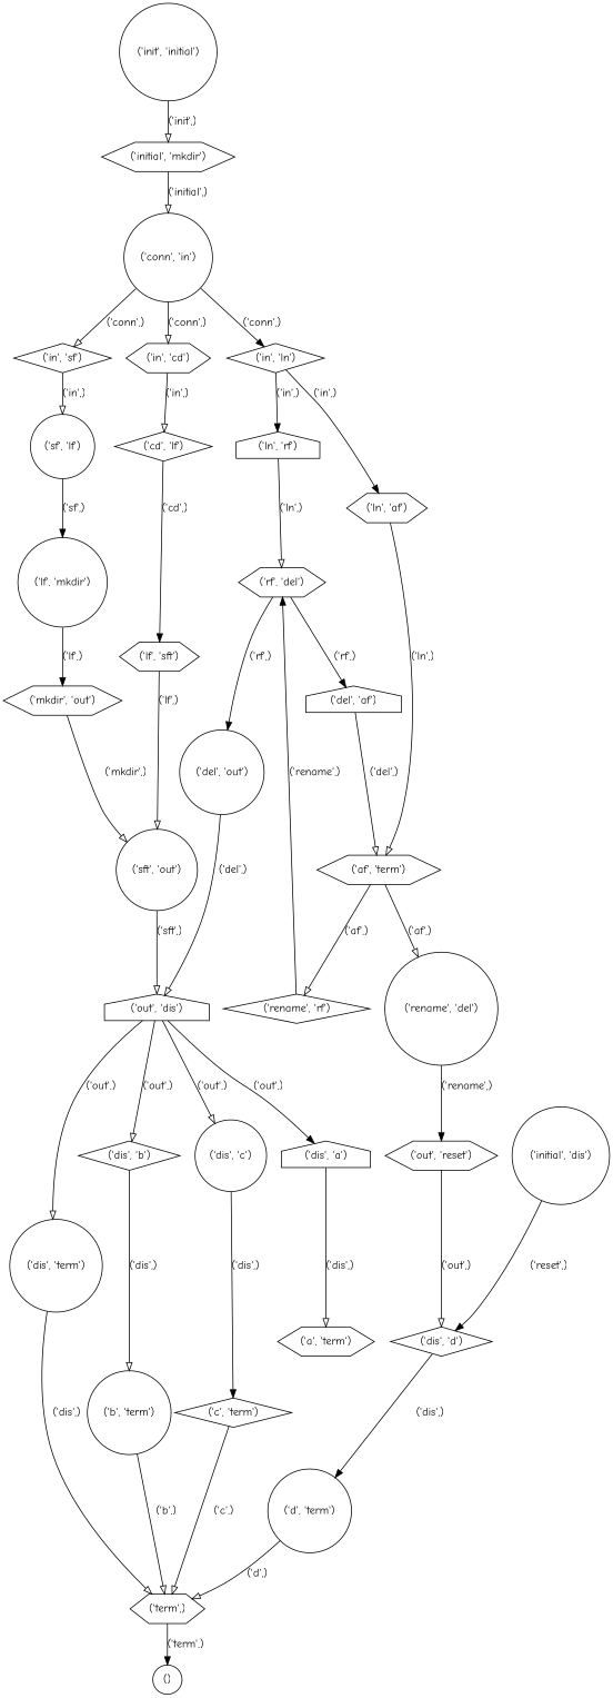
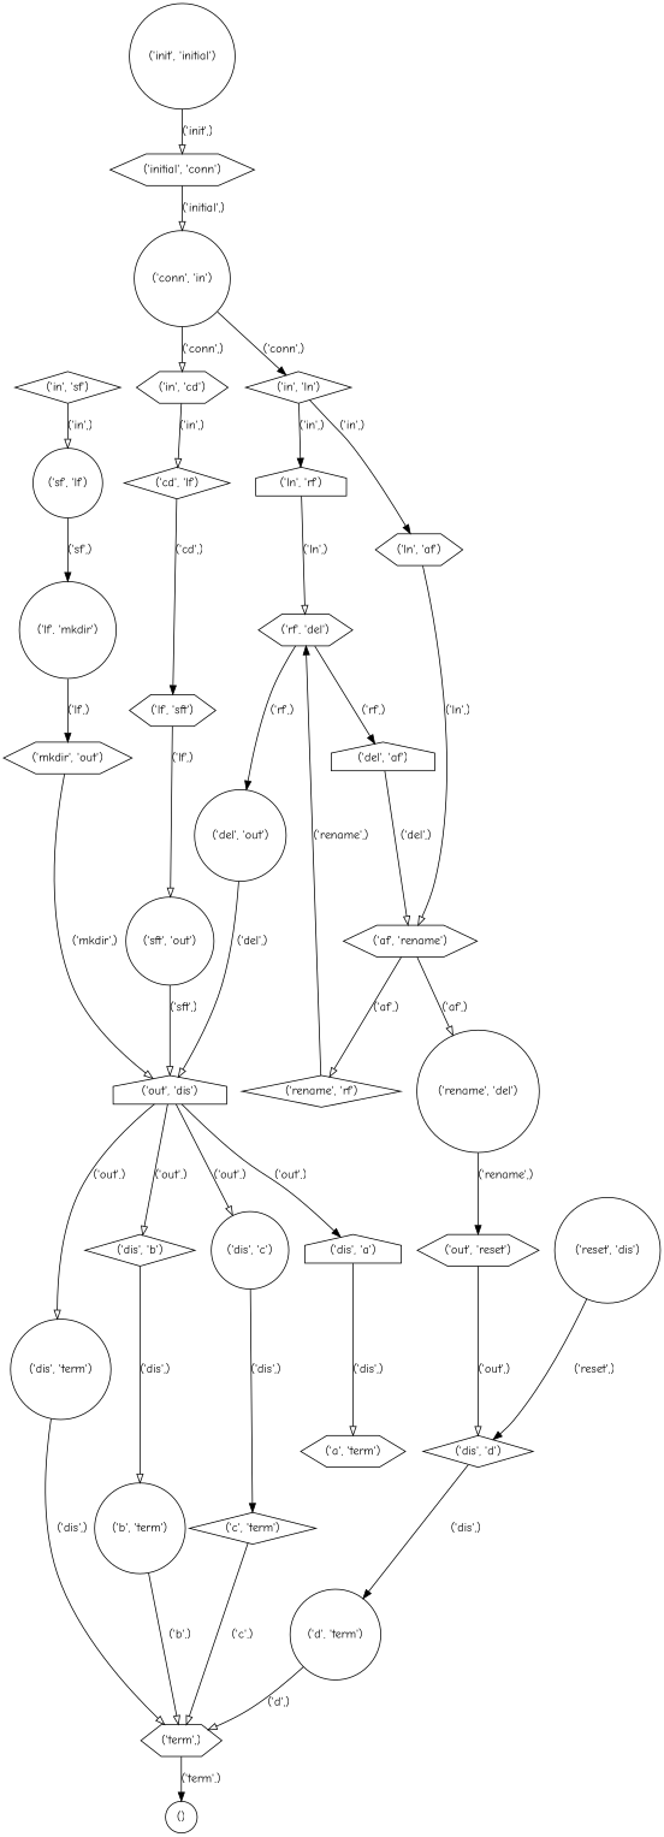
  digraph {
    fontname="Comic Neue"
    node [fontname="Comic Neue" shape=circle]
    edge [arrowhead=onormal fontname="Comic Neue" weight=1]
    n1 [label="('init', 'initial')"]
-   n2 [label="('initial', 'mkdir')" shape=hexagon]
+   n2 [label="('initial', 'conn')" shape=hexagon]
    n3 [label="('conn', 'in')"]
    n4 [label="('in', 'sf')" shape=diamond]
    n5 [label="('in', 'cd')" shape=hexagon]
    n6 [label="('in', 'ln')" shape=diamond]
    n7 [label="('sf', 'lf')"]
    n8 [label="('cd', 'lf')" shape=diamond]
    n9 [label="('ln', 'rf')" shape=house]
    n10 [label="('ln', 'af')" shape=hexagon]
    n11 [label="('lf', 'mkdir')"]
    n12 [label="('mkdir', 'out')" shape=hexagon]
    n13 [label="('out', 'dis')" shape=house]
    n14 [label="('dis', 'a')" shape=house]
    n15 [label="('dis', 'b')" shape=diamond]
    n16 [label="('dis', 'c')"]
    n17 [label="('dis', 'term')"]
    n18 [label="('a', 'term')" shape=hexagon]
    n19 [label="('b', 'term')"]
    n20 [label="('c', 'term')" shape=diamond]
    n21 [label="('term',)" shape=hexagon]
    n22 [label="()"]
    n23 [label="('lf', 'sft')" shape=hexagon]
    n24 [label="('sft', 'out')"]
    n25 [label="('rf', 'del')" shape=hexagon]
-   n26 [label="('af', 'term')" shape=hexagon]
+   n26 [label="('af', 'rename')" shape=hexagon]
    n27 [label="('del', 'af')" shape=house]
    n28 [label="('del', 'out')"]
    n29 [label="('rename', 'del')"]
    n30 [label="('rename', 'rf')" shape=diamond]
    n31 [label="('out', 'reset')" shape=hexagon]
    n32 [label="('dis', 'd')" shape=diamond]
-   n33 [label="('initial', 'dis')"]
+   n33 [label="('reset', 'dis')"]
    n34 [label="('d', 'term')"]
    n1 -> n2 [label="('init',)" weight=5]
    n2 -> n3 [label="('initial',)" weight=5]
-   n3 -> n4 [label="('conn',)"]
    n3 -> n5 [label="('conn',)" weight=2]
    n3 -> n6 [arrowhead=normal label="('conn',)" weight=2]
    n4 -> n7 [label="('in',)"]
    n5 -> n8 [label="('in',)" weight=2]
    n6 -> n9 [arrowhead=normal label="('in',)"]
    n6 -> n10 [arrowhead=normal label="('in',)"]
    n7 -> n11 [arrowhead=normal label="('sf',)"]
    n8 -> n23 [arrowhead=normal label="('cd',)" weight=2]
    n9 -> n25 [label="('ln',)"]
    n10 -> n26 [label="('ln',)"]
    n11 -> n12 [arrowhead=normal label="('lf',)"]
-   n12 -> n24 [label="('mkdir',)"]
+   n12 -> n13 [label="('mkdir',)"]
    n13 -> n14 [arrowhead=normal label="('out',)"]
    n13 -> n15 [label="('out',)"]
    n13 -> n16 [label="('out',)"]
    n13 -> n17 [label="('out',)"]
    n14 -> n18 [label="('dis',)"]
    n15 -> n19 [label="('dis',)"]
    n16 -> n20 [arrowhead=normal label="('dis',)"]
    n17 -> n21 [label="('dis',)"]
    n19 -> n21 [label="('b',)"]
    n20 -> n21 [label="('c',)"]
    n21 -> n22 [arrowhead=normal label="('term',)" weight=5]
    n23 -> n24 [label="('lf',)" weight=2]
    n24 -> n13 [label="('sft',)" weight=2]
    n25 -> n27 [arrowhead=normal label="('rf',)"]
    n25 -> n28 [arrowhead=normal label="('rf',)"]
    n26 -> n29 [label="('af',)"]
    n26 -> n30 [label="('af',)"]
    n27 -> n26 [label="('del',)"]
    n28 -> n13 [label="('del',)"]
    n29 -> n31 [arrowhead=normal label="('rename',)"]
    n30 -> n25 [arrowhead=normal label="('rename',)"]
    n31 -> n32 [label="('out',)"]
    n32 -> n34 [arrowhead=normal label="('dis',)"]
    n33 -> n32 [arrowhead=normal label="('reset',)"]
    n34 -> n21 [label="('d',)"]
  }
